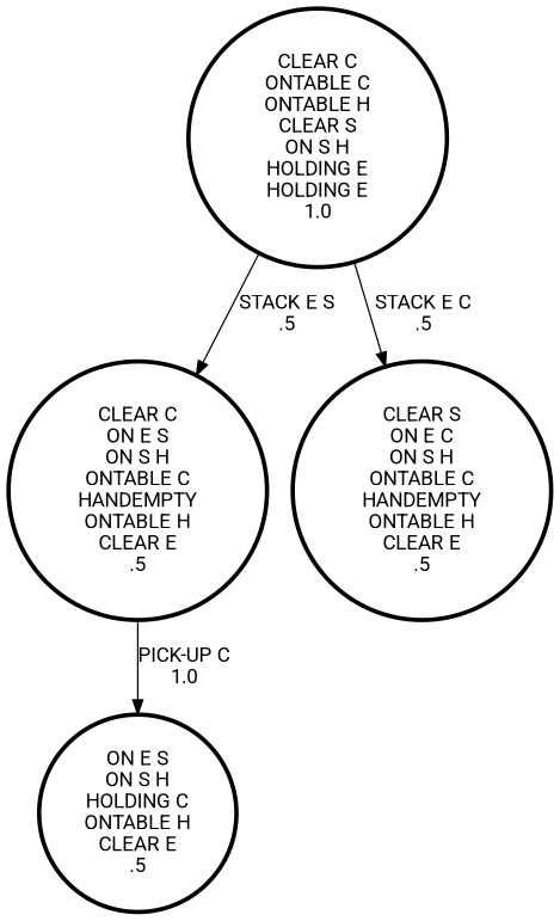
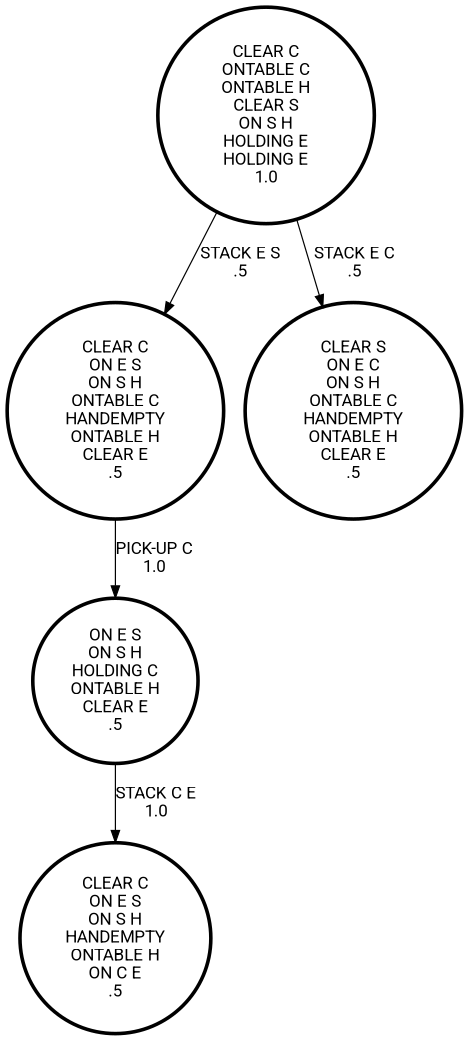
  digraph {
    fontname=Roboto
    node [penwidth=3 shape=circle fontname=Roboto]
    edge [fontname=Roboto]
    "CLEAR C\nON E S\nON S H\nONTABLE C\nHANDEMPTY\nONTABLE H\nCLEAR E\n.5\n"
    "ON E S\nON S H\nHOLDING C\nONTABLE H\nCLEAR E\n.5\n"
+   "CLEAR C\nON E S\nON S H\nHANDEMPTY\nONTABLE H\nON C E\n.5\n"
    "CLEAR C\nONTABLE C\nONTABLE H\nCLEAR S\nON S H\nHOLDING E\nHOLDING E\n1.0\n"
    "CLEAR S\nON E C\nON S H\nONTABLE C\nHANDEMPTY\nONTABLE H\nCLEAR E\n.5\n"
    "CLEAR C\nON E S\nON S H\nONTABLE C\nHANDEMPTY\nONTABLE H\nCLEAR E\n.5\n" -> "ON E S\nON S H\nHOLDING C\nONTABLE H\nCLEAR E\n.5\n" [label="PICK-UP C\n1.0\n"]
+   "ON E S\nON S H\nHOLDING C\nONTABLE H\nCLEAR E\n.5\n" -> "CLEAR C\nON E S\nON S H\nHANDEMPTY\nONTABLE H\nON C E\n.5\n" [label="STACK C E\n1.0\n"]
    "CLEAR C\nONTABLE C\nONTABLE H\nCLEAR S\nON S H\nHOLDING E\nHOLDING E\n1.0\n" -> "CLEAR C\nON E S\nON S H\nONTABLE C\nHANDEMPTY\nONTABLE H\nCLEAR E\n.5\n" [label="STACK E S\n.5\n"]
    "CLEAR C\nONTABLE C\nONTABLE H\nCLEAR S\nON S H\nHOLDING E\nHOLDING E\n1.0\n" -> "CLEAR S\nON E C\nON S H\nONTABLE C\nHANDEMPTY\nONTABLE H\nCLEAR E\n.5\n" [label="STACK E C\n.5\n"]
  }
